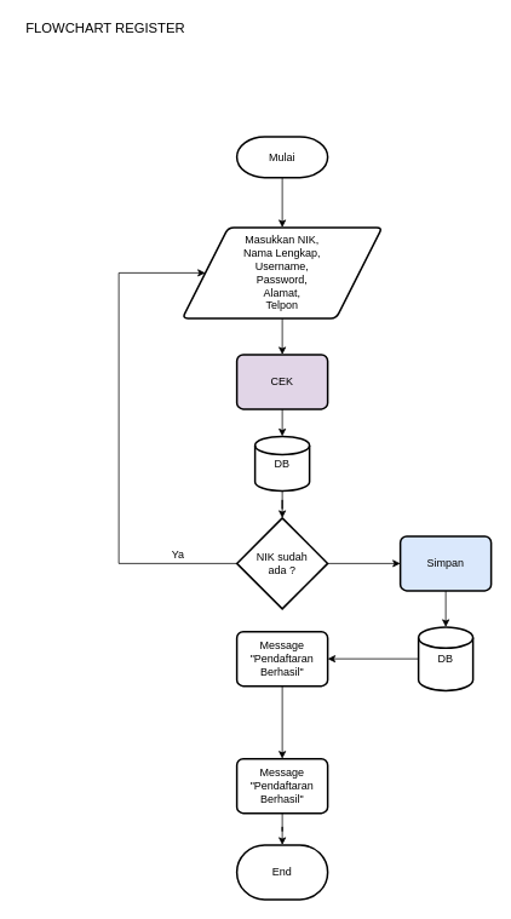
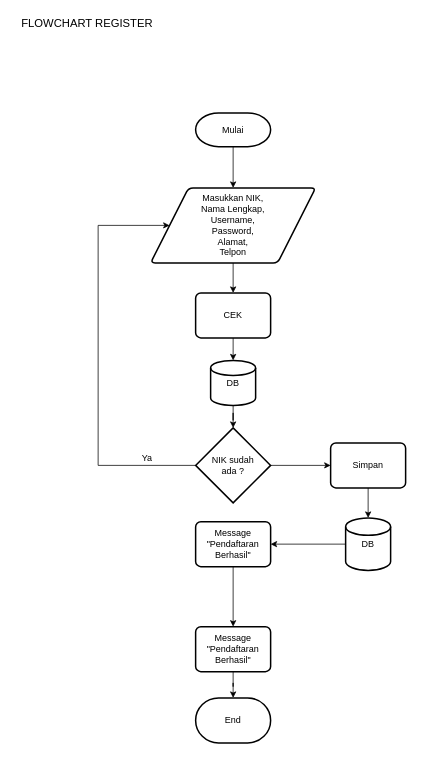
  <mxCell id="0" />
  <mxCell id="1" parent="0" />
  <mxCell id="2" value="" style="edgeStyle=orthogonalEdgeStyle;rounded=0;orthogonalLoop=1;jettySize=auto;html=1;" edge="1" parent="1" source="3" target="5"><mxGeometry relative="1" as="geometry" /></mxCell>
  <mxCell id="3" value="Mulai" style="strokeWidth=2;html=1;shape=mxgraph.flowchart.terminator;whiteSpace=wrap;" vertex="1" parent="1"><mxGeometry x="260" y="150" width="100" height="45" as="geometry" /></mxCell>
  <mxCell id="4" value="" style="edgeStyle=orthogonalEdgeStyle;rounded=0;orthogonalLoop=1;jettySize=auto;html=1;" edge="1" parent="1" source="5" target="9"><mxGeometry relative="1" as="geometry" /></mxCell>
  <mxCell id="5" value="&lt;span&gt;Masukkan NIK,&lt;/span&gt;&lt;br&gt;&lt;span&gt;Nama Lengkap,&lt;/span&gt;&lt;br&gt;&lt;span&gt;Username,&lt;/span&gt;&lt;br&gt;&lt;span&gt;Password,&lt;/span&gt;&lt;br&gt;&lt;span&gt;Alamat,&lt;/span&gt;&lt;br&gt;&lt;span&gt;Telpon&lt;/span&gt;" style="shape=parallelogram;html=1;strokeWidth=2;perimeter=parallelogramPerimeter;whiteSpace=wrap;rounded=1;arcSize=12;size=0.23;" vertex="1" parent="1"><mxGeometry x="200" y="250" width="220" height="100" as="geometry" /></mxCell>
  <mxCell id="6" value="" style="edgeStyle=orthogonalEdgeStyle;rounded=0;orthogonalLoop=1;jettySize=auto;html=1;entryX=0;entryY=0.5;entryDx=0;entryDy=0;" edge="1" parent="1" source="13" target="5"><mxGeometry relative="1" as="geometry"><mxPoint x="260" y="620" as="sourcePoint" /><mxPoint x="140" y="300" as="targetPoint" /><Array as="points"><mxPoint x="130" y="620" /><mxPoint x="130" y="300" /></Array></mxGeometry></mxCell>
  <mxCell id="7" value="Ya" style="text;html=1;align=center;verticalAlign=middle;resizable=0;points=[];autosize=1;" vertex="1" parent="1"><mxGeometry x="180" y="600" width="30" height="20" as="geometry" /></mxCell>
  <mxCell id="8" value="" style="edgeStyle=orthogonalEdgeStyle;rounded=0;orthogonalLoop=1;jettySize=auto;html=1;" edge="1" parent="1" source="9"><mxGeometry relative="1" as="geometry"><mxPoint x="310" y="480" as="targetPoint" /></mxGeometry></mxCell>
- <mxCell id="9" value="CEK" style="rounded=1;whiteSpace=wrap;html=1;absoluteArcSize=1;arcSize=14;strokeWidth=2;fillColor=#e1d5e7;" vertex="1" parent="1"><mxGeometry x="260" y="390" width="100" height="60" as="geometry" /></mxCell>
+ <mxCell id="9" value="CEK" style="rounded=1;whiteSpace=wrap;html=1;absoluteArcSize=1;arcSize=14;strokeWidth=2;" vertex="1" parent="1"><mxGeometry x="260" y="390" width="100" height="60" as="geometry" /></mxCell>
  <mxCell id="10" value="" style="edgeStyle=orthogonalEdgeStyle;rounded=0;orthogonalLoop=1;jettySize=auto;html=1;" edge="1" parent="1" source="11" target="13"><mxGeometry relative="1" as="geometry" /></mxCell>
  <mxCell id="11" value="DB" style="strokeWidth=2;html=1;shape=mxgraph.flowchart.database;whiteSpace=wrap;" vertex="1" parent="1"><mxGeometry x="280" y="480" width="60" height="60" as="geometry" /></mxCell>
  <mxCell id="12" value="" style="edgeStyle=orthogonalEdgeStyle;rounded=0;orthogonalLoop=1;jettySize=auto;html=1;" edge="1" parent="1" source="13" target="15"><mxGeometry relative="1" as="geometry"><mxPoint x="440" y="620" as="targetPoint" /></mxGeometry></mxCell>
  <mxCell id="13" value="NIK sudah &lt;br&gt;ada ?" style="strokeWidth=2;html=1;shape=mxgraph.flowchart.decision;whiteSpace=wrap;" vertex="1" parent="1"><mxGeometry x="260" y="570" width="100" height="100" as="geometry" /></mxCell>
  <mxCell id="14" value="" style="edgeStyle=orthogonalEdgeStyle;rounded=0;orthogonalLoop=1;jettySize=auto;html=1;" edge="1" parent="1" source="15" target="17"><mxGeometry relative="1" as="geometry" /></mxCell>
- <mxCell id="15" value="Simpan" style="rounded=1;whiteSpace=wrap;html=1;absoluteArcSize=1;arcSize=14;strokeWidth=2;fillColor=#dae8fc;" vertex="1" parent="1"><mxGeometry x="440" y="590" width="100" height="60" as="geometry" /></mxCell>
+ <mxCell id="15" value="Simpan" style="rounded=1;whiteSpace=wrap;html=1;absoluteArcSize=1;arcSize=14;strokeWidth=2;" vertex="1" parent="1"><mxGeometry x="440" y="590" width="100" height="60" as="geometry" /></mxCell>
  <mxCell id="16" value="" style="edgeStyle=orthogonalEdgeStyle;rounded=0;orthogonalLoop=1;jettySize=auto;html=1;" edge="1" parent="1" source="17" target="19"><mxGeometry relative="1" as="geometry"><mxPoint x="370" y="725" as="targetPoint" /></mxGeometry></mxCell>
  <mxCell id="17" value="DB" style="strokeWidth=2;html=1;shape=mxgraph.flowchart.database;whiteSpace=wrap;" vertex="1" parent="1"><mxGeometry x="460" y="690" width="60" height="70" as="geometry" /></mxCell>
  <mxCell id="18" value="" style="edgeStyle=orthogonalEdgeStyle;rounded=0;orthogonalLoop=1;jettySize=auto;html=1;" edge="1" parent="1" source="19" target="21"><mxGeometry relative="1" as="geometry" /></mxCell>
  <mxCell id="19" value="Message&lt;br&gt;&quot;Pendaftaran&lt;br&gt;Berhasil&quot;" style="rounded=1;whiteSpace=wrap;html=1;absoluteArcSize=1;arcSize=14;strokeWidth=2;" vertex="1" parent="1"><mxGeometry x="260" y="695" width="100" height="60" as="geometry" /></mxCell>
  <mxCell id="20" value="" style="edgeStyle=orthogonalEdgeStyle;rounded=0;orthogonalLoop=1;jettySize=auto;html=1;" edge="1" parent="1" source="21" target="22"><mxGeometry relative="1" as="geometry" /></mxCell>
  <mxCell id="21" value="Message&lt;br&gt;&quot;Pendaftaran&lt;br&gt;Berhasil&quot;" style="rounded=1;whiteSpace=wrap;html=1;absoluteArcSize=1;arcSize=14;strokeWidth=2;" vertex="1" parent="1"><mxGeometry x="260" y="835" width="100" height="60" as="geometry" /></mxCell>
  <mxCell id="22" value="End" style="strokeWidth=2;html=1;shape=mxgraph.flowchart.terminator;whiteSpace=wrap;" vertex="1" parent="1"><mxGeometry x="260" y="930" width="100" height="60" as="geometry" /></mxCell>
  <mxCell id="23" value="FLOWCHART REGISTER" style="text;html=1;align=center;verticalAlign=middle;resizable=0;points=[];autosize=1;fontSize=15;" vertex="1" parent="1"><mxGeometry x="20" y="20" width="190" height="20" as="geometry" /></mxCell>
